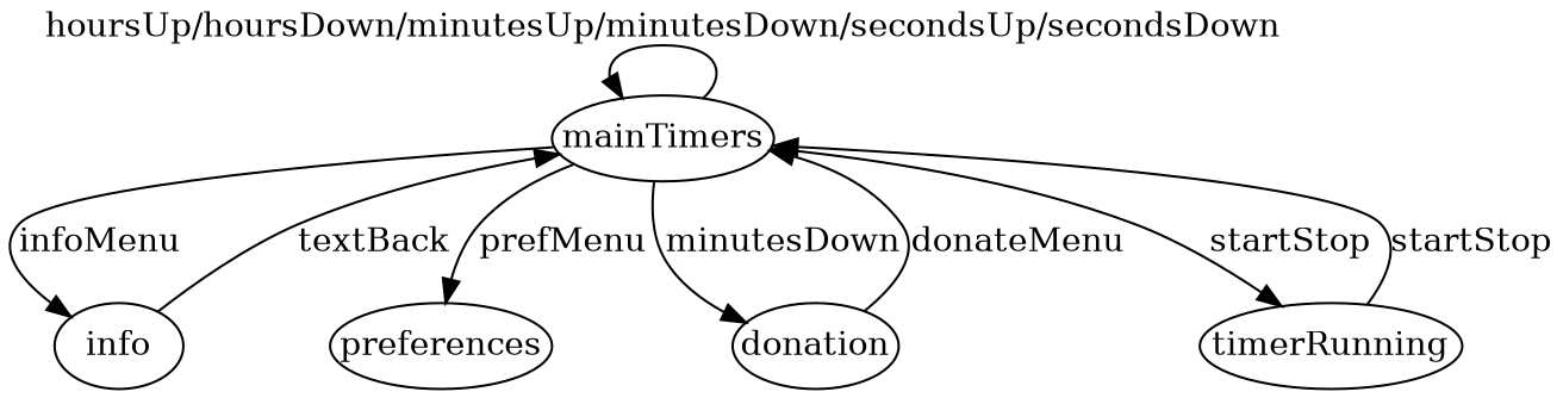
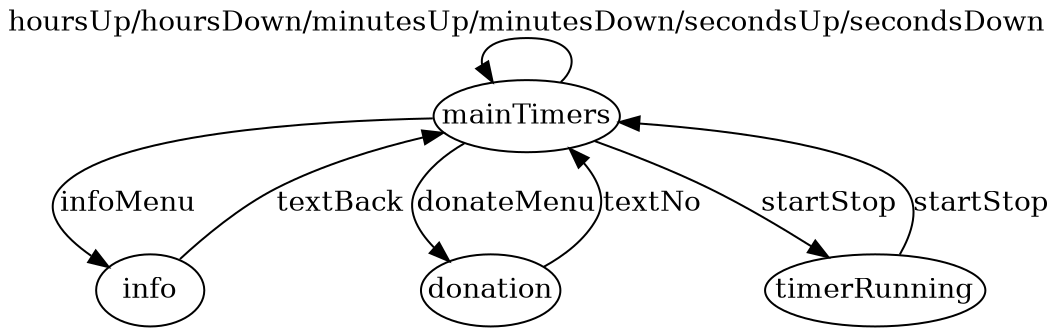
  digraph {
    node [margin=0]
    n1 [label=mainTimers]
    n2 [label=info]
-   n3 [label=preferences]
    n4 [label=donation]
    n5 [label=timerRunning]
    n1 -> n1 [headport=nw label="hoursUp/hoursDown/minutesUp/minutesDown/secondsUp/secondsDown" tailport=ne]
    n1 -> n2 [label=infoMenu]
-   n1 -> n3 [label=prefMenu]
-   n1 -> n4 [label=minutesDown]
+   n1 -> n4 [label=donateMenu]
    n1 -> n5 [label=startStop]
    n2 -> n1 [label=textBack]
-   n4 -> n1 [label=donateMenu]
+   n4 -> n1 [label=textNo]
    n5 -> n1 [label=startStop]
  }
